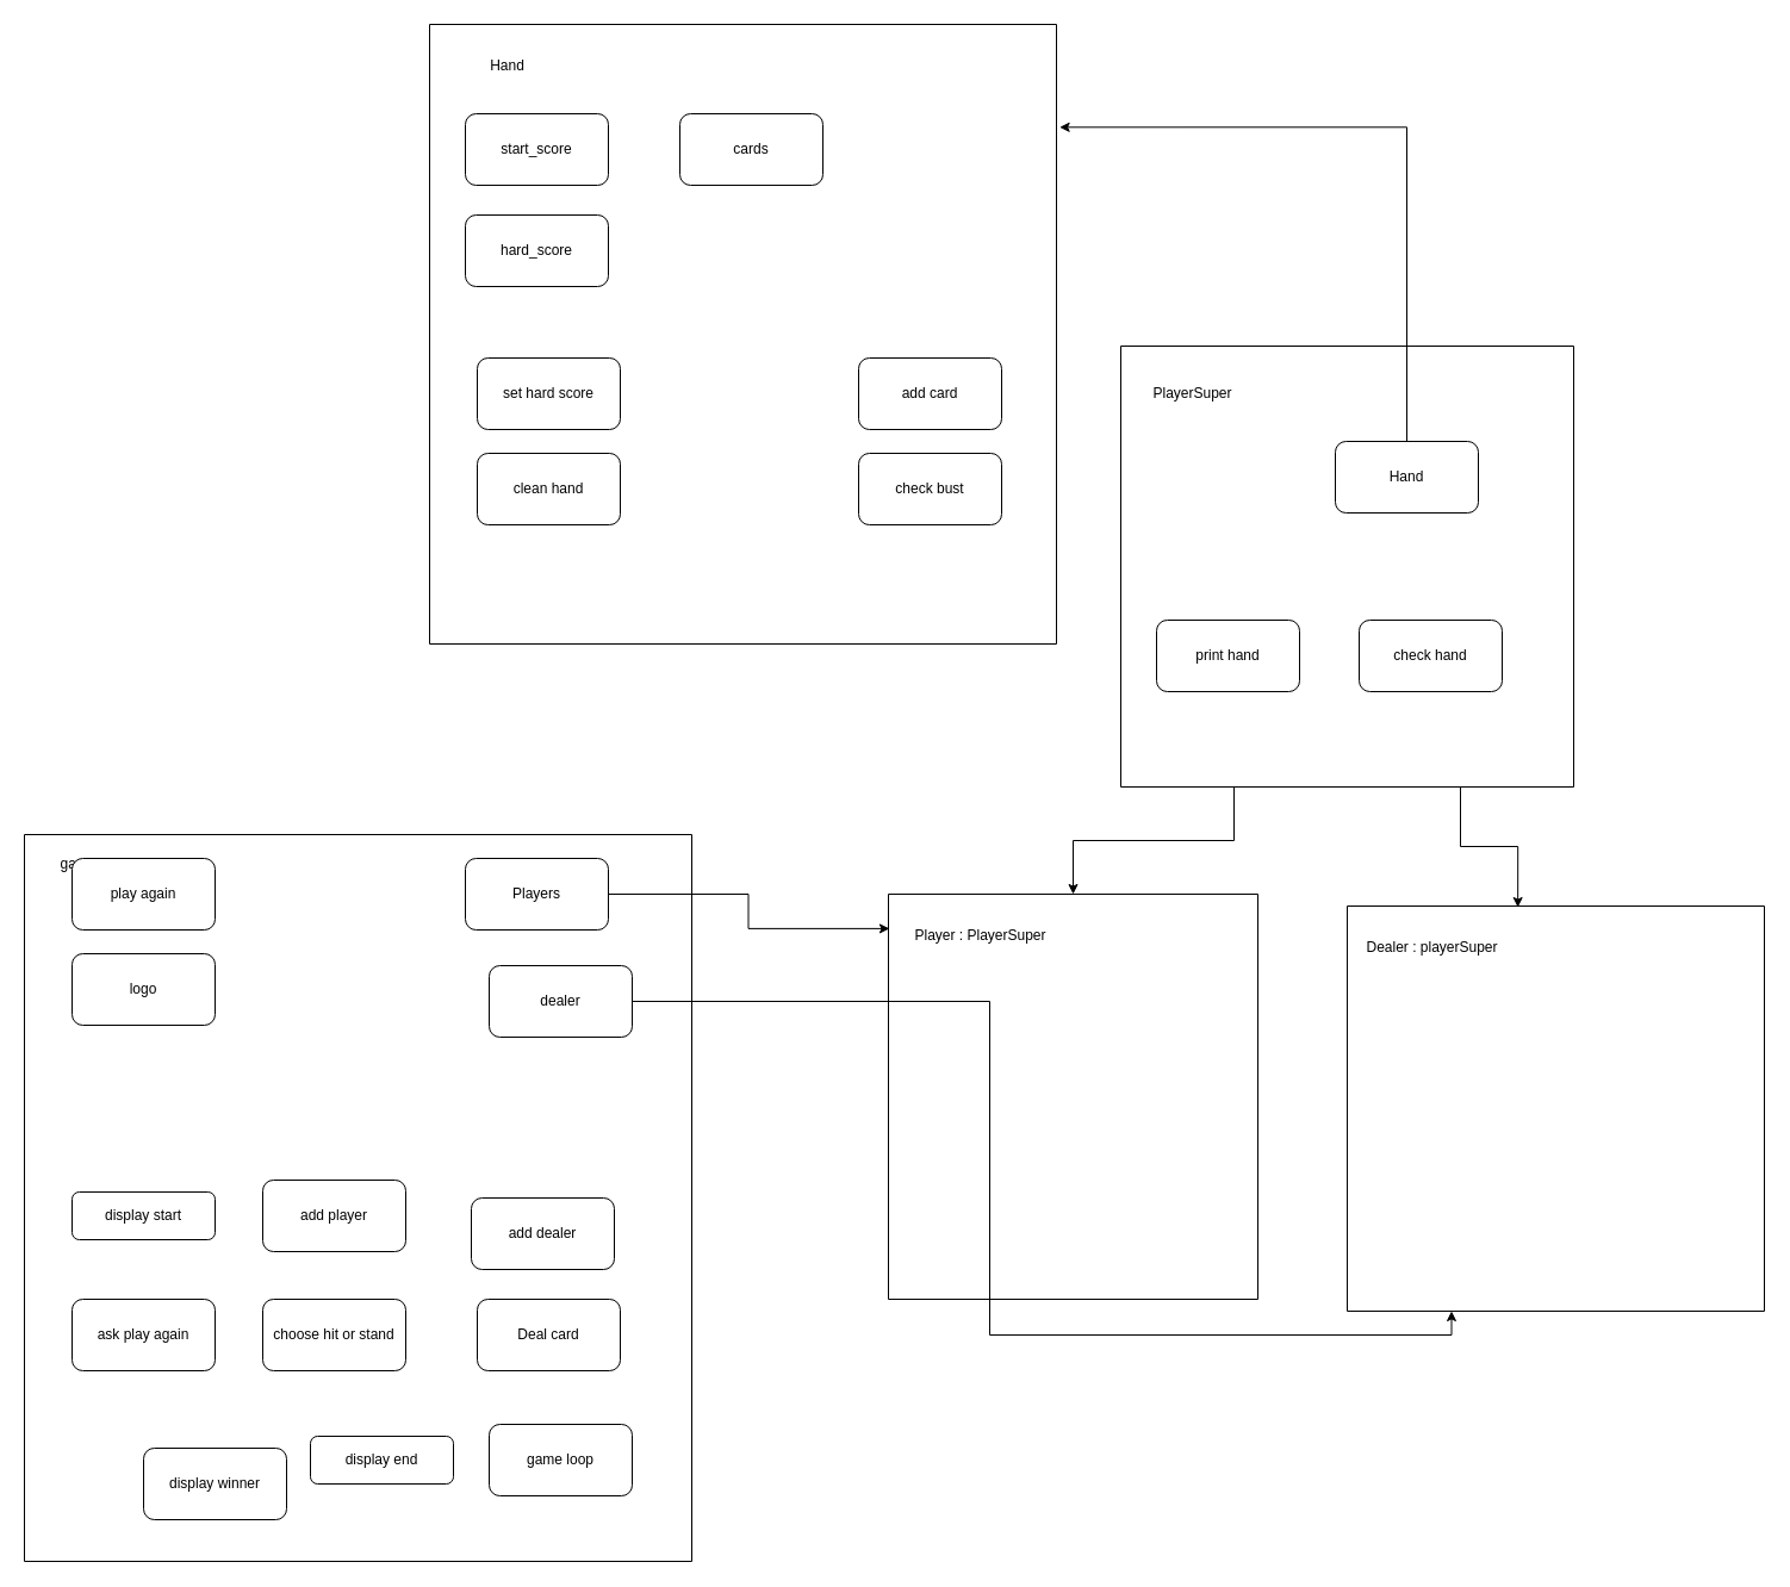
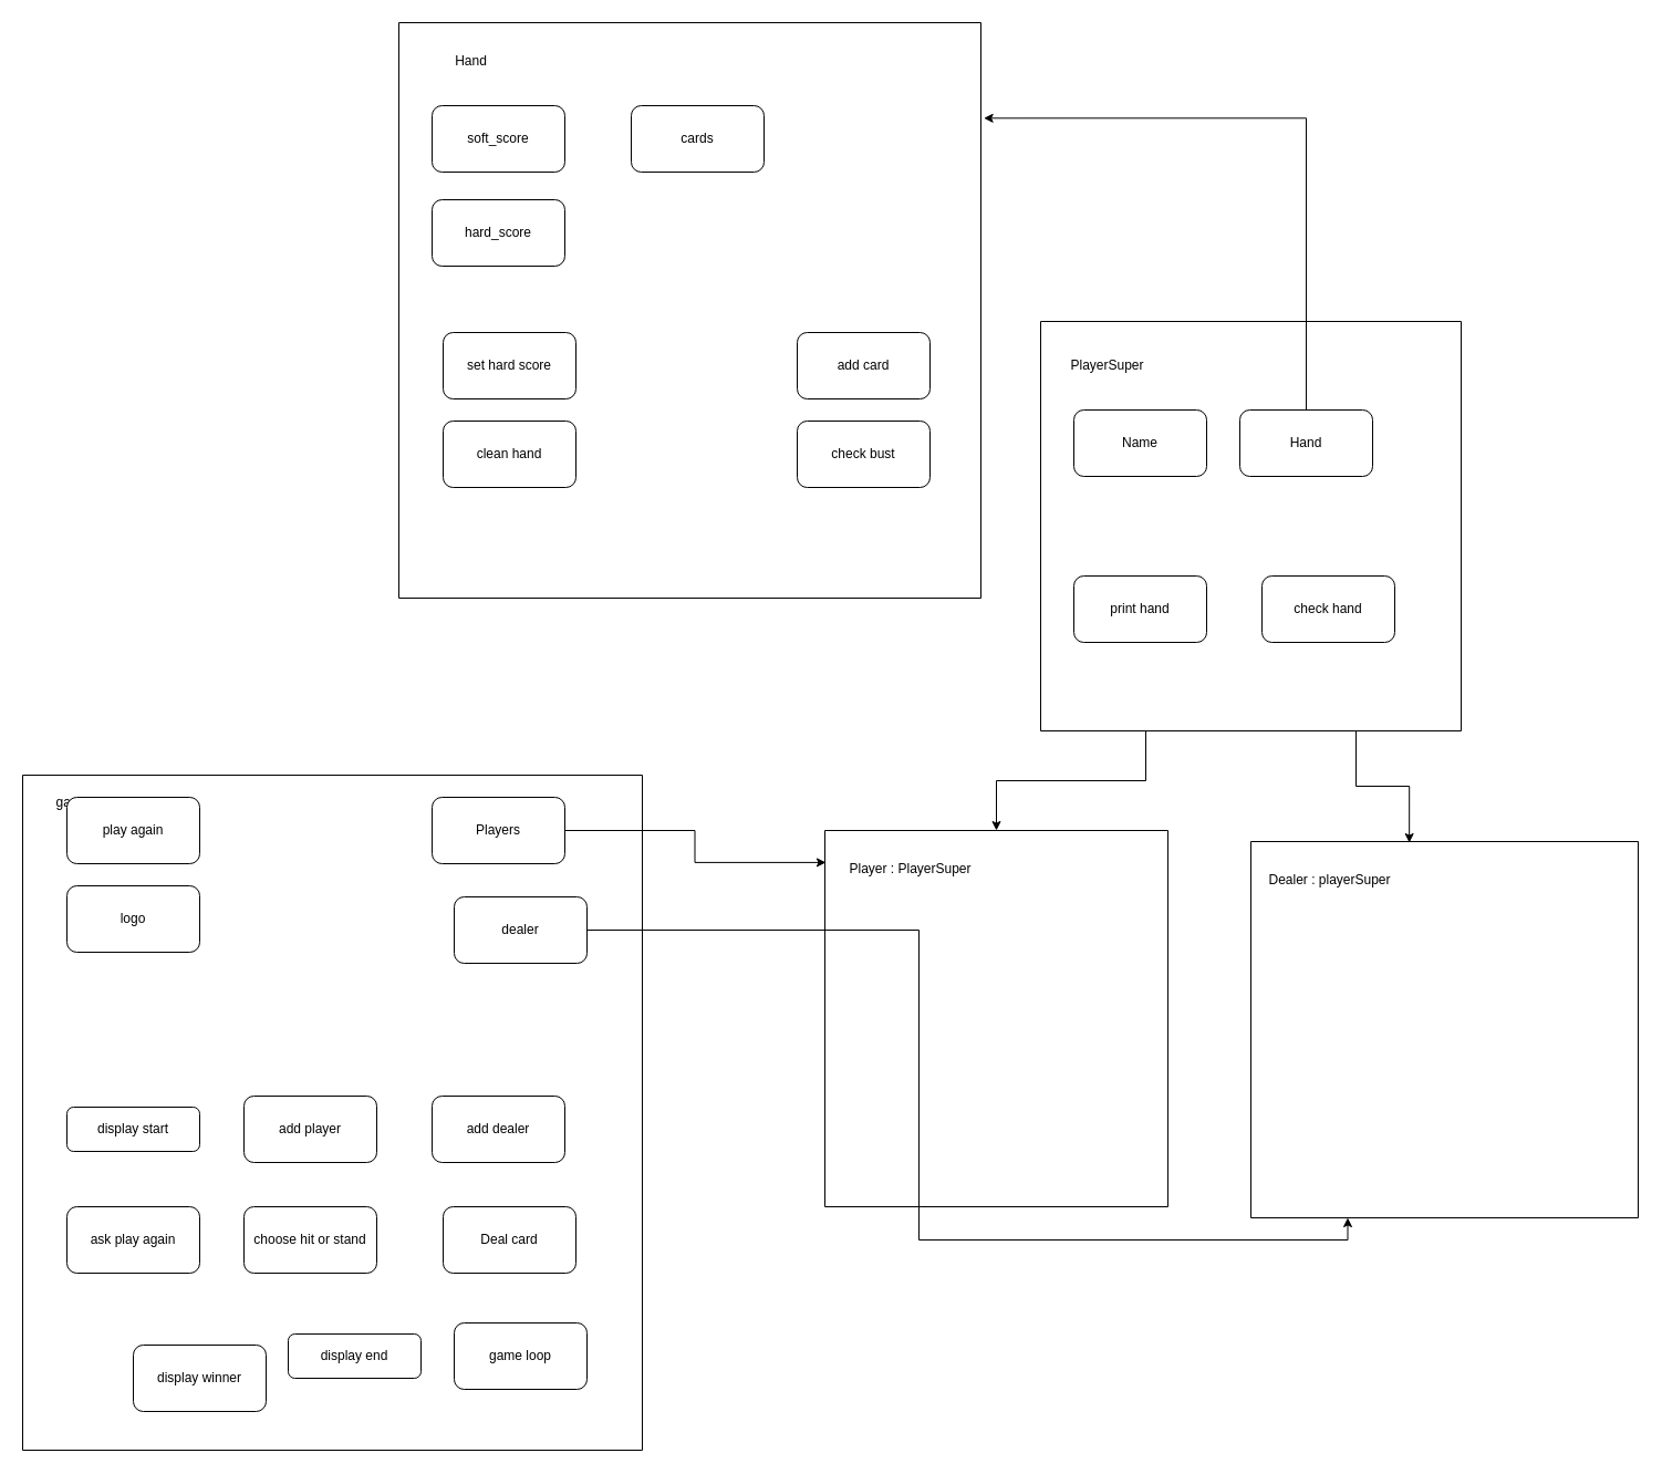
  <mxCell id="0" />
  <mxCell id="1" parent="0" />
  <mxCell id="2" value="" style="swimlane;startSize=0;" parent="1" vertex="1"><mxGeometry x="20" y="700" width="560" height="610" as="geometry" /></mxCell>
  <mxCell id="3" value="game" style="text;html=1;align=center;verticalAlign=middle;resizable=0;points=[];autosize=1;strokeColor=none;fillColor=none;" parent="2" vertex="1"><mxGeometry x="20" y="10" width="50" height="30" as="geometry" /></mxCell>
  <mxCell id="4" value="display start" style="rounded=1;whiteSpace=wrap;html=1;fontSize=12;glass=0;strokeWidth=1;shadow=0;" parent="2" vertex="1"><mxGeometry x="40" y="300" width="120" height="40" as="geometry" /></mxCell>
  <mxCell id="5" value="Players" style="rounded=1;whiteSpace=wrap;html=1;" parent="2" vertex="1"><mxGeometry x="370" y="20" width="120" height="60" as="geometry" /></mxCell>
  <mxCell id="6" value="display winner" style="rounded=1;whiteSpace=wrap;html=1;" parent="2" vertex="1"><mxGeometry x="100" y="515" width="120" height="60" as="geometry" /></mxCell>
  <mxCell id="7" value="Deal card" style="rounded=1;whiteSpace=wrap;html=1;" parent="2" vertex="1"><mxGeometry x="380" y="390" width="120" height="60" as="geometry" /></mxCell>
  <mxCell id="8" value="display end" style="rounded=1;whiteSpace=wrap;html=1;fontSize=12;glass=0;strokeWidth=1;shadow=0;" parent="2" vertex="1"><mxGeometry x="240" y="505" width="120" height="40" as="geometry" /></mxCell>
  <mxCell id="9" value="ask play again" style="rounded=1;whiteSpace=wrap;html=1;" parent="2" vertex="1"><mxGeometry x="40" y="390" width="120" height="60" as="geometry" /></mxCell>
  <mxCell id="10" value="choose hit or stand" style="rounded=1;whiteSpace=wrap;html=1;" parent="2" vertex="1"><mxGeometry x="200" y="390" width="120" height="60" as="geometry" /></mxCell>
  <mxCell id="11" value="dealer" style="rounded=1;whiteSpace=wrap;html=1;" parent="2" vertex="1"><mxGeometry x="390" y="110" width="120" height="60" as="geometry" /></mxCell>
  <mxCell id="12" value="add player" style="rounded=1;whiteSpace=wrap;html=1;" parent="2" vertex="1"><mxGeometry x="200" y="290" width="120" height="60" as="geometry" /></mxCell>
- <mxCell id="13" value="add dealer" style="rounded=1;whiteSpace=wrap;html=1;" parent="2" vertex="1"><mxGeometry x="375" y="305" width="120" height="60" as="geometry" /></mxCell>
+ <mxCell id="13" value="add dealer" style="rounded=1;whiteSpace=wrap;html=1;" parent="2" vertex="1"><mxGeometry x="370" y="290" width="120" height="60" as="geometry" /></mxCell>
  <mxCell id="14" value="play again" style="rounded=1;whiteSpace=wrap;html=1;" parent="2" vertex="1"><mxGeometry x="40" y="20" width="120" height="60" as="geometry" /></mxCell>
  <mxCell id="15" value="logo" style="rounded=1;whiteSpace=wrap;html=1;" parent="2" vertex="1"><mxGeometry x="40" y="100" width="120" height="60" as="geometry" /></mxCell>
  <mxCell id="16" value="game loop" style="rounded=1;whiteSpace=wrap;html=1;" parent="2" vertex="1"><mxGeometry x="390" y="495" width="120" height="60" as="geometry" /></mxCell>
  <mxCell id="17" value="" style="swimlane;startSize=0;" parent="1" vertex="1"><mxGeometry x="745" y="750" width="310" height="340" as="geometry" /></mxCell>
  <mxCell id="18" value="Player : PlayerSuper" style="text;html=1;align=center;verticalAlign=middle;resizable=0;points=[];autosize=1;strokeColor=none;fillColor=none;" parent="17" vertex="1"><mxGeometry x="12" y="20" width="130" height="30" as="geometry" /></mxCell>
  <mxCell id="19" value="" style="swimlane;startSize=0;" parent="1" vertex="1"><mxGeometry x="360" y="20" width="526" height="520" as="geometry" /></mxCell>
  <mxCell id="20" value="Hand" style="text;html=1;align=center;verticalAlign=middle;resizable=0;points=[];autosize=1;strokeColor=none;fillColor=none;" parent="19" vertex="1"><mxGeometry x="40" y="20" width="50" height="30" as="geometry" /></mxCell>
  <mxCell id="21" value="cards" style="rounded=1;whiteSpace=wrap;html=1;" parent="19" vertex="1"><mxGeometry x="210" y="75" width="120" height="60" as="geometry" /></mxCell>
- <mxCell id="22" value="start_score" style="rounded=1;whiteSpace=wrap;html=1;" parent="19" vertex="1"><mxGeometry x="30" y="75" width="120" height="60" as="geometry" /></mxCell>
+ <mxCell id="22" value="soft_score" style="rounded=1;whiteSpace=wrap;html=1;" parent="19" vertex="1"><mxGeometry x="30" y="75" width="120" height="60" as="geometry" /></mxCell>
  <mxCell id="23" value="hard_score" style="rounded=1;whiteSpace=wrap;html=1;" parent="19" vertex="1"><mxGeometry x="30" y="160" width="120" height="60" as="geometry" /></mxCell>
  <mxCell id="24" value="clean hand" style="rounded=1;whiteSpace=wrap;html=1;" parent="19" vertex="1"><mxGeometry x="40" y="360" width="120" height="60" as="geometry" /></mxCell>
  <mxCell id="25" value="check bust" style="rounded=1;whiteSpace=wrap;html=1;" parent="19" vertex="1"><mxGeometry x="360" y="360" width="120" height="60" as="geometry" /></mxCell>
  <mxCell id="26" value="set hard score" style="rounded=1;whiteSpace=wrap;html=1;" parent="19" vertex="1"><mxGeometry x="40" y="280" width="120" height="60" as="geometry" /></mxCell>
  <mxCell id="27" value="add card" style="rounded=1;whiteSpace=wrap;html=1;" parent="19" vertex="1"><mxGeometry x="360" y="280" width="120" height="60" as="geometry" /></mxCell>
  <mxCell id="28" value="" style="swimlane;startSize=0;" parent="1" vertex="1"><mxGeometry x="1130" y="760" width="350" height="340" as="geometry" /></mxCell>
  <mxCell id="29" value="Dealer : playerSuper" style="text;html=1;align=center;verticalAlign=middle;resizable=0;points=[];autosize=1;strokeColor=none;fillColor=none;" parent="28" vertex="1"><mxGeometry x="6" y="20" width="130" height="30" as="geometry" /></mxCell>
  <mxCell id="30" style="edgeStyle=orthogonalEdgeStyle;rounded=0;orthogonalLoop=1;jettySize=auto;html=1;exitX=0.25;exitY=1;exitDx=0;exitDy=0;" parent="1" source="32" target="17" edge="1"><mxGeometry relative="1" as="geometry" /></mxCell>
  <mxCell id="31" style="edgeStyle=orthogonalEdgeStyle;rounded=0;orthogonalLoop=1;jettySize=auto;html=1;exitX=0.75;exitY=1;exitDx=0;exitDy=0;entryX=0.409;entryY=0.003;entryDx=0;entryDy=0;entryPerimeter=0;" parent="1" source="32" target="28" edge="1"><mxGeometry relative="1" as="geometry" /></mxCell>
  <mxCell id="32" value="" style="swimlane;startSize=0;" parent="1" vertex="1"><mxGeometry x="940" y="290" width="380" height="370" as="geometry" /></mxCell>
+ <mxCell id="33" value="Name" style="rounded=1;whiteSpace=wrap;html=1;" parent="32" vertex="1"><mxGeometry x="30" y="80" width="120" height="60" as="geometry" /></mxCell>
  <mxCell id="34" value="Hand" style="rounded=1;whiteSpace=wrap;html=1;" parent="32" vertex="1"><mxGeometry x="180" y="80" width="120" height="60" as="geometry" /></mxCell>
  <mxCell id="35" value="print hand" style="rounded=1;whiteSpace=wrap;html=1;" parent="32" vertex="1"><mxGeometry x="30" y="230" width="120" height="60" as="geometry" /></mxCell>
  <mxCell id="36" value="check hand" style="rounded=1;whiteSpace=wrap;html=1;" parent="32" vertex="1"><mxGeometry x="200" y="230" width="120" height="60" as="geometry" /></mxCell>
  <mxCell id="37" value="PlayerSuper" style="text;html=1;align=center;verticalAlign=middle;resizable=0;points=[];autosize=1;strokeColor=none;fillColor=none;" parent="1" vertex="1"><mxGeometry x="955" y="315" width="90" height="30" as="geometry" /></mxCell>
  <mxCell id="38" style="edgeStyle=orthogonalEdgeStyle;rounded=0;orthogonalLoop=1;jettySize=auto;html=1;exitX=0.5;exitY=0;exitDx=0;exitDy=0;entryX=1.005;entryY=0.166;entryDx=0;entryDy=0;entryPerimeter=0;" parent="1" source="34" target="19" edge="1"><mxGeometry relative="1" as="geometry" /></mxCell>
  <mxCell id="39" style="edgeStyle=orthogonalEdgeStyle;rounded=0;orthogonalLoop=1;jettySize=auto;html=1;exitX=1;exitY=0.5;exitDx=0;exitDy=0;entryX=0.003;entryY=0.085;entryDx=0;entryDy=0;entryPerimeter=0;" parent="1" source="5" target="17" edge="1"><mxGeometry relative="1" as="geometry" /></mxCell>
  <mxCell id="40" style="edgeStyle=orthogonalEdgeStyle;rounded=0;orthogonalLoop=1;jettySize=auto;html=1;exitX=1;exitY=0.5;exitDx=0;exitDy=0;entryX=0.25;entryY=1;entryDx=0;entryDy=0;" parent="1" source="11" target="28" edge="1"><mxGeometry relative="1" as="geometry" /></mxCell>
